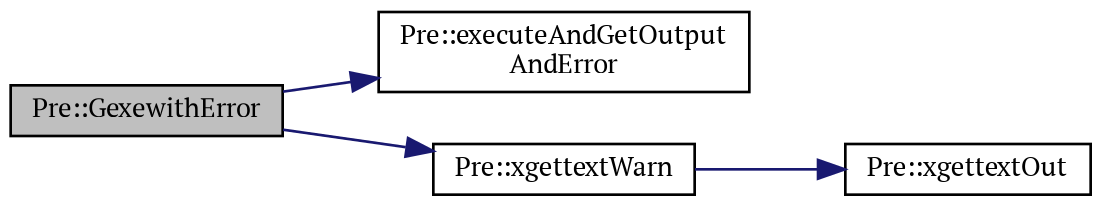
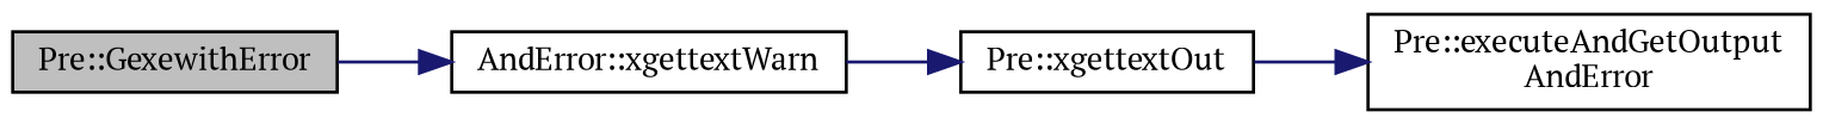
  digraph {
    fontname="PT Serif"
    rankdir=LR
    node [color=black fillcolor=white fontname="PT Serif" fontsize=10 shape=record style=filled]
    edge [color=midnightblue fontname="PT Serif" fontsize=10 labelfontname=Helvetica labelfontsize=10 style=solid]
    n1 [fillcolor=grey75 fontcolor=black height=0.2 label="Pre::GexewithError" width=0.4]
    n2 [height=0.2 label="Pre::executeAndGetOutput\lAndError" width=0.4]
-   n3 [height=0.2 label="Pre::xgettextWarn" width=0.4]
+   n3 [height=0.2 label="AndError::xgettextWarn" width=0.4]
    n4 [height=0.2 label="Pre::xgettextOut" width=0.4]
-   n1 -> n2
+   n4 -> n2
    n1 -> n3
    n3 -> n4
  }
